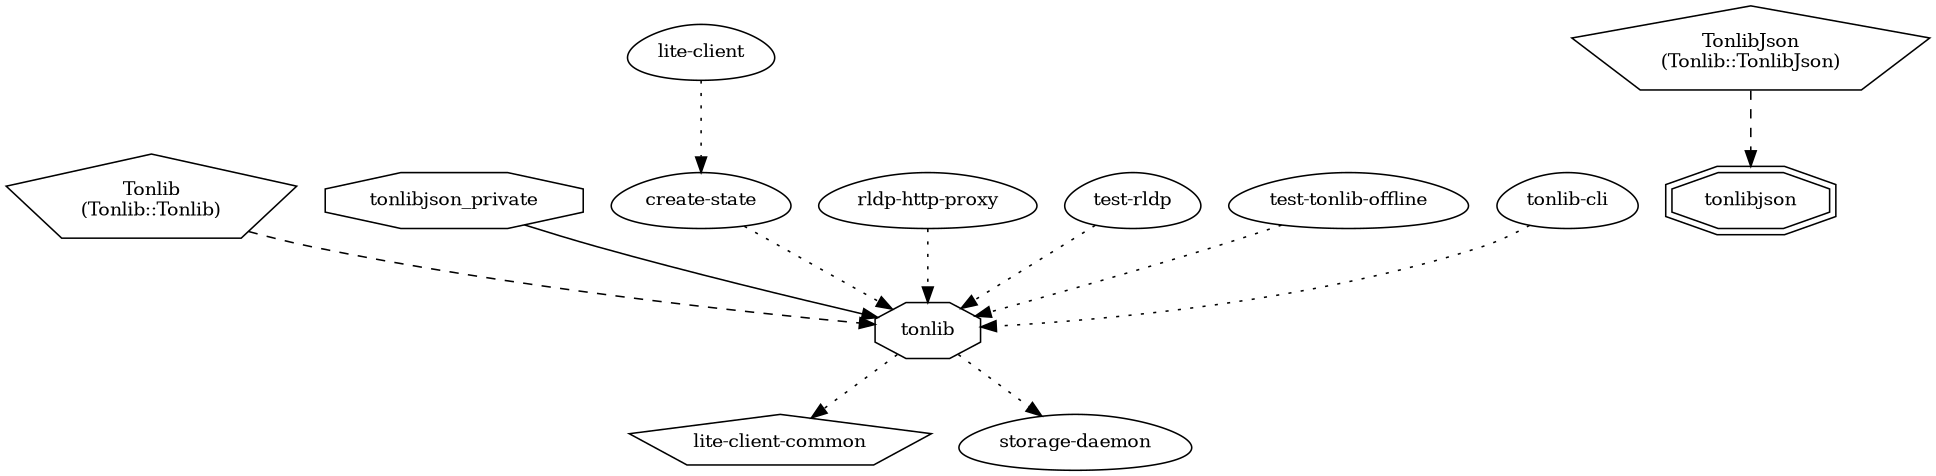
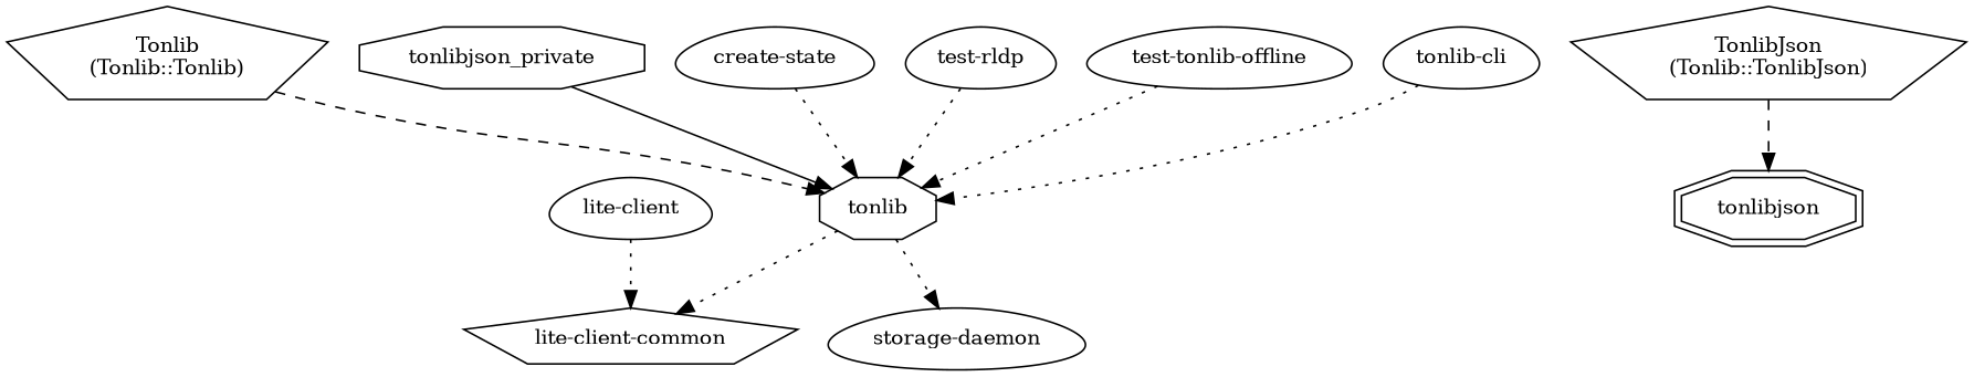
  digraph {
    node [fontsize=12 shape=egg]
    edge [style=dotted]
    n1 [label="lite-client-common" shape=pentagon]
    n2 [label=tonlib shape=octagon]
    n3 [label="storage-daemon"]
    n4 [label="Tonlib\n(Tonlib::Tonlib)" shape=pentagon]
    n5 [label=tonlibjson_private shape=octagon]
    n6 [label=tonlibjson shape=doubleoctagon]
    n7 [label="TonlibJson\n(Tonlib::TonlibJson)" shape=pentagon]
    n8 [label="create-state"]
-   n9 [label="rldp-http-proxy"]
    n10 [label="test-rldp"]
    n11 [label="test-tonlib-offline"]
    n12 [label="tonlib-cli"]
    n13 [label="lite-client"]
    n2 -> n1
    n2 -> n3
    n4 -> n2 [style=dashed]
    n5 -> n2 [style=""]
    n7 -> n6 [style=dashed]
    n8 -> n2
-   n9 -> n2
    n10 -> n2
    n11 -> n2
    n12 -> n2
-   n13 -> n8
+   n13 -> n1
  }
